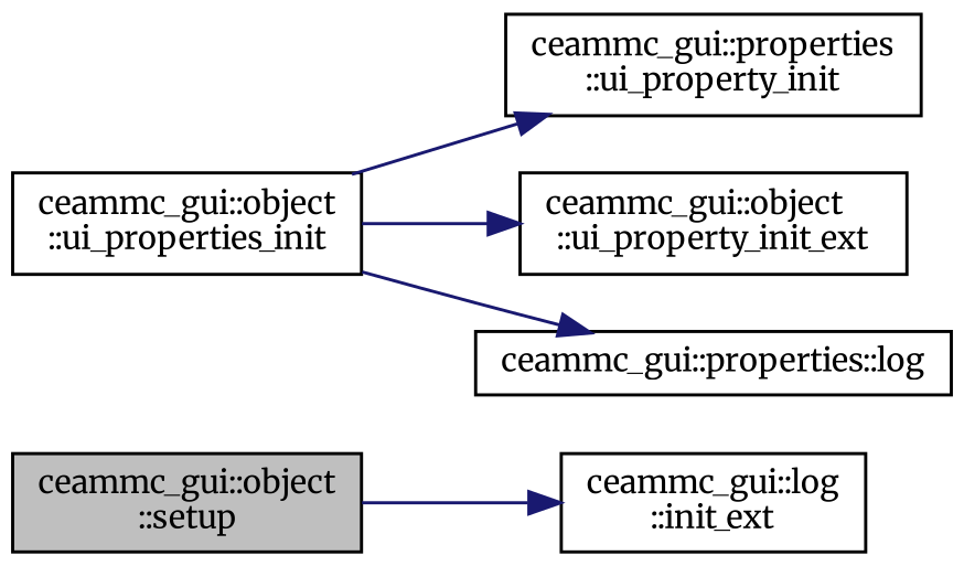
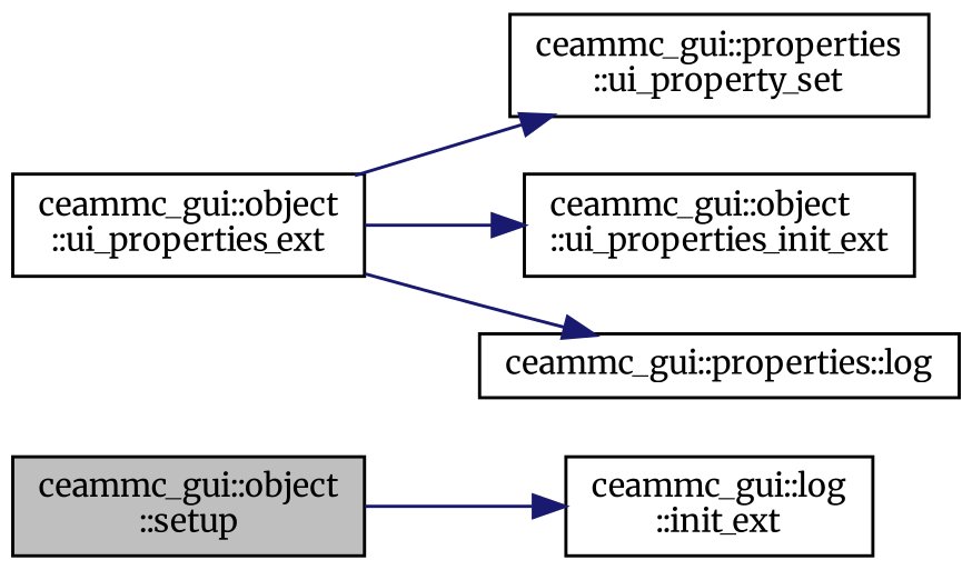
  digraph {
    fontname=Merriweather
    rankdir=LR
    node [color=black fillcolor=white fontname=Merriweather fontsize=10 shape=record style=filled]
    edge [color=midnightblue fontname=Merriweather fontsize=10 labelfontname=Helvetica labelfontsize=10 style=solid]
    n1 [fillcolor=grey75 fontcolor=black height=0.2 label="ceammc_gui::object\l::setup" width=0.4]
    n2 [height=0.2 label="ceammc_gui::log\l::init_ext" width=0.4]
-   n3 [height=0.2 label="ceammc_gui::object\l::ui_properties_init" width=0.4]
-   n4 [height=0.2 label="ceammc_gui::properties\l::ui_property_init" width=0.4]
-   n5 [height=0.2 label="ceammc_gui::object\l::ui_property_init_ext" width=0.4]
+   n3 [height=0.2 label="ceammc_gui::object\l::ui_properties_ext" width=0.4]
+   n4 [height=0.2 label="ceammc_gui::properties\l::ui_property_set" width=0.4]
+   n5 [height=0.2 label="ceammc_gui::object\l::ui_properties_init_ext" width=0.4]
    n6 [height=0.2 label="ceammc_gui::properties::log" width=0.4]
    n1 -> n2
    n3 -> n4
    n3 -> n5
    n3 -> n6
  }
